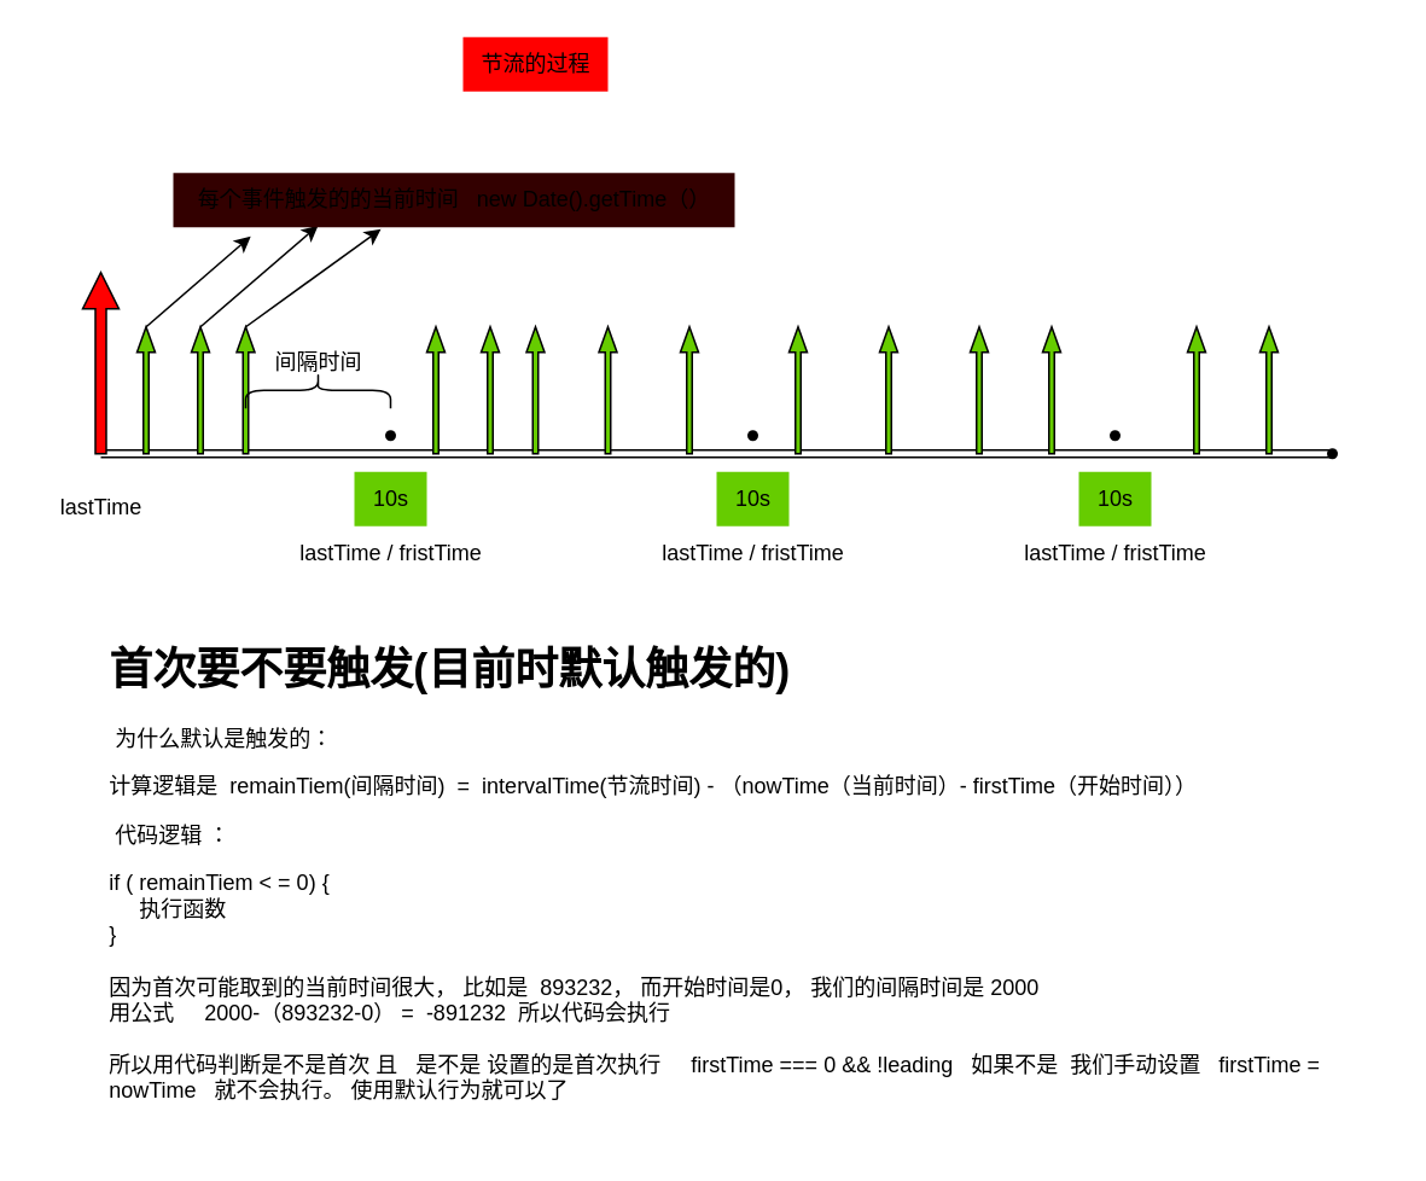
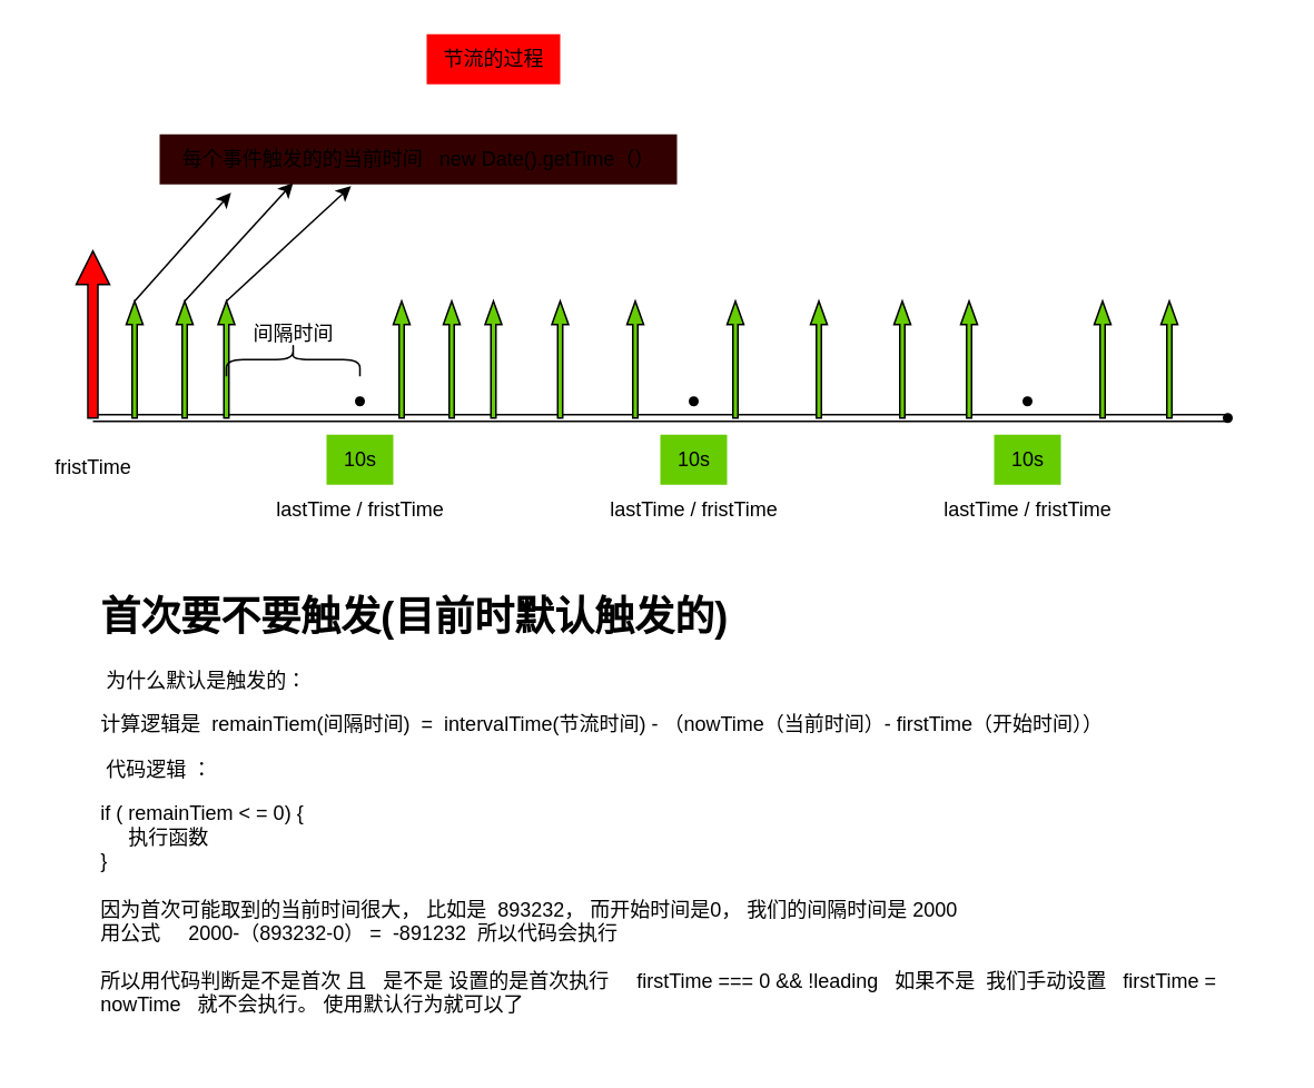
  <mxCell id="0" />
  <mxCell id="1" parent="0" />
  <mxCell id="2" value="" style="shape=link;html=1;" parent="1" target="18" edge="1"><mxGeometry width="100" relative="1" as="geometry"><mxPoint x="55" y="250" as="sourcePoint" /><mxPoint x="735" y="250" as="targetPoint" /></mxGeometry></mxCell>
  <mxCell id="3" value="节流的过程" style="text;html=1;align=center;verticalAlign=middle;resizable=0;points=[];autosize=1;strokeColor=none;fillColor=#FF0000;" parent="1" vertex="1"><mxGeometry x="255" y="20" width="80" height="30" as="geometry" /></mxCell>
  <mxCell id="4" value="" style="shape=singleArrow;direction=north;whiteSpace=wrap;html=1;fillColor=#FF0000;" parent="1" vertex="1"><mxGeometry x="45" y="150" width="20" height="100" as="geometry" /></mxCell>
  <mxCell id="5" value="10s" style="text;html=1;align=center;verticalAlign=middle;resizable=0;points=[];autosize=1;strokeColor=none;fillColor=#66CC00;" parent="1" vertex="1"><mxGeometry x="195" y="260" width="40" height="30" as="geometry" /></mxCell>
  <mxCell id="6" value="10s" style="text;html=1;align=center;verticalAlign=middle;resizable=0;points=[];autosize=1;strokeColor=none;fillColor=#66CC00;" parent="1" vertex="1"><mxGeometry x="395" y="260" width="40" height="30" as="geometry" /></mxCell>
  <mxCell id="7" value="10s" style="text;html=1;align=center;verticalAlign=middle;resizable=0;points=[];autosize=1;strokeColor=none;fillColor=#66CC00;" parent="1" vertex="1"><mxGeometry x="595" y="260" width="40" height="30" as="geometry" /></mxCell>
- <mxCell id="8" value="lastTime" style="text;html=1;align=center;verticalAlign=middle;resizable=0;points=[];autosize=1;strokeColor=none;fillColor=none;" parent="1" vertex="1"><mxGeometry x="20" y="265" width="70" height="30" as="geometry" /></mxCell>
+ <mxCell id="8" value="fristTime" style="text;html=1;align=center;verticalAlign=middle;resizable=0;points=[];autosize=1;strokeColor=none;fillColor=none;" parent="1" vertex="1"><mxGeometry x="20" y="265" width="70" height="30" as="geometry" /></mxCell>
  <mxCell id="9" value="lastTime / fristTime" style="text;html=1;align=center;verticalAlign=middle;resizable=0;points=[];autosize=1;strokeColor=none;fillColor=none;" parent="1" vertex="1"><mxGeometry x="155" y="290" width="120" height="30" as="geometry" /></mxCell>
  <mxCell id="10" value="lastTime / fristTime" style="text;html=1;align=center;verticalAlign=middle;resizable=0;points=[];autosize=1;strokeColor=none;fillColor=none;" parent="1" vertex="1"><mxGeometry x="355" y="290" width="120" height="30" as="geometry" /></mxCell>
  <mxCell id="11" value="lastTime / fristTime" style="text;html=1;align=center;verticalAlign=middle;resizable=0;points=[];autosize=1;strokeColor=none;fillColor=none;" parent="1" vertex="1"><mxGeometry x="555" y="290" width="120" height="30" as="geometry" /></mxCell>
  <mxCell id="12" style="edgeStyle=none;html=1;exitX=1;exitY=0.5;exitDx=0;exitDy=0;exitPerimeter=0;entryX=0.138;entryY=1.167;entryDx=0;entryDy=0;entryPerimeter=0;" parent="1" source="13" target="24" edge="1"><mxGeometry relative="1" as="geometry" /></mxCell>
  <mxCell id="13" value="" style="shape=singleArrow;direction=north;whiteSpace=wrap;html=1;fillColor=#66CC00;" parent="1" vertex="1"><mxGeometry x="75" y="180" width="10" height="70" as="geometry" /></mxCell>
  <mxCell id="14" style="edgeStyle=none;html=1;exitX=1;exitY=0.5;exitDx=0;exitDy=0;exitPerimeter=0;entryX=0.258;entryY=0.967;entryDx=0;entryDy=0;entryPerimeter=0;" parent="1" source="15" target="24" edge="1"><mxGeometry relative="1" as="geometry" /></mxCell>
  <mxCell id="15" value="" style="shape=singleArrow;direction=north;whiteSpace=wrap;html=1;fillColor=#66CC00;" parent="1" vertex="1"><mxGeometry x="105" y="180" width="10" height="70" as="geometry" /></mxCell>
  <mxCell id="16" style="edgeStyle=none;html=1;exitX=1;exitY=0.5;exitDx=0;exitDy=0;exitPerimeter=0;entryX=0.37;entryY=1.033;entryDx=0;entryDy=0;entryPerimeter=0;" parent="1" source="17" target="24" edge="1"><mxGeometry relative="1" as="geometry" /></mxCell>
  <mxCell id="17" value="" style="shape=singleArrow;direction=north;whiteSpace=wrap;html=1;fillColor=#66CC00;" parent="1" vertex="1"><mxGeometry x="130" y="180" width="10" height="70" as="geometry" /></mxCell>
  <mxCell id="18" value="" style="shape=waypoint;sketch=0;fillStyle=solid;size=6;pointerEvents=1;points=[];fillColor=none;resizable=0;rotatable=0;perimeter=centerPerimeter;snapToPoint=1;" parent="1" vertex="1"><mxGeometry x="725" y="240" width="20" height="20" as="geometry" /></mxCell>
  <mxCell id="19" value="" style="shape=waypoint;sketch=0;fillStyle=solid;size=6;pointerEvents=1;points=[];fillColor=#FFFF00;resizable=0;rotatable=0;perimeter=centerPerimeter;snapToPoint=1;" parent="1" vertex="1"><mxGeometry x="205" y="230" width="20" height="20" as="geometry" /></mxCell>
  <mxCell id="20" value="" style="shape=waypoint;sketch=0;fillStyle=solid;size=6;pointerEvents=1;points=[];fillColor=none;resizable=0;rotatable=0;perimeter=centerPerimeter;snapToPoint=1;" parent="1" vertex="1"><mxGeometry x="405" y="230" width="20" height="20" as="geometry" /></mxCell>
  <mxCell id="21" value="" style="shape=waypoint;sketch=0;fillStyle=solid;size=6;pointerEvents=1;points=[];fillColor=none;resizable=0;rotatable=0;perimeter=centerPerimeter;snapToPoint=1;" parent="1" vertex="1"><mxGeometry x="605" y="230" width="20" height="20" as="geometry" /></mxCell>
  <mxCell id="22" value="" style="shape=curlyBracket;whiteSpace=wrap;html=1;rounded=1;flipH=1;labelPosition=right;verticalLabelPosition=middle;align=left;verticalAlign=middle;fillColor=#FFFF00;direction=south;" parent="1" vertex="1"><mxGeometry x="135" y="205" width="80" height="20" as="geometry" /></mxCell>
  <mxCell id="23" value="间隔时间" style="text;html=1;align=center;verticalAlign=middle;resizable=0;points=[];autosize=1;strokeColor=none;fillColor=none;" parent="1" vertex="1"><mxGeometry x="140" y="185" width="70" height="30" as="geometry" /></mxCell>
- <mxCell id="24" value="每个事件触发的的当前时间&amp;nbsp; &amp;nbsp;new Date().getTime（）" style="text;html=1;align=center;verticalAlign=middle;resizable=0;points=[];autosize=1;strokeColor=none;fillColor=#330000;" parent="1" vertex="1"><mxGeometry x="95" y="95" width="310" height="30" as="geometry" /></mxCell>
+ <mxCell id="24" value="每个事件触发的的当前时间&amp;nbsp; &amp;nbsp;new Date().getTime（）" style="text;html=1;align=center;verticalAlign=middle;resizable=0;points=[];autosize=1;strokeColor=none;fillColor=#330000;" parent="1" vertex="1"><mxGeometry x="95" y="80" width="310" height="30" as="geometry" /></mxCell>
  <mxCell id="25" value="" style="shape=singleArrow;direction=north;whiteSpace=wrap;html=1;fillColor=#66CC00;" parent="1" vertex="1"><mxGeometry x="265" y="180" width="10" height="70" as="geometry" /></mxCell>
  <mxCell id="26" value="" style="shape=singleArrow;direction=north;whiteSpace=wrap;html=1;fillColor=#66CC00;" parent="1" vertex="1"><mxGeometry x="330" y="180" width="10" height="70" as="geometry" /></mxCell>
  <mxCell id="27" value="" style="shape=singleArrow;direction=north;whiteSpace=wrap;html=1;fillColor=#66CC00;" parent="1" vertex="1"><mxGeometry x="485" y="180" width="10" height="70" as="geometry" /></mxCell>
  <mxCell id="28" value="" style="shape=singleArrow;direction=north;whiteSpace=wrap;html=1;fillColor=#66CC00;" parent="1" vertex="1"><mxGeometry x="535" y="180" width="10" height="70" as="geometry" /></mxCell>
  <mxCell id="29" value="" style="shape=singleArrow;direction=north;whiteSpace=wrap;html=1;fillColor=#66CC00;" parent="1" vertex="1"><mxGeometry x="655" y="180" width="10" height="70" as="geometry" /></mxCell>
  <mxCell id="30" value="" style="shape=singleArrow;direction=north;whiteSpace=wrap;html=1;fillColor=#66CC00;" parent="1" vertex="1"><mxGeometry x="695" y="180" width="10" height="70" as="geometry" /></mxCell>
  <mxCell id="31" value="" style="shape=singleArrow;direction=north;whiteSpace=wrap;html=1;fillColor=#66CC00;" parent="1" vertex="1"><mxGeometry x="575" y="180" width="10" height="70" as="geometry" /></mxCell>
  <mxCell id="32" value="" style="shape=singleArrow;direction=north;whiteSpace=wrap;html=1;fillColor=#66CC00;" parent="1" vertex="1"><mxGeometry x="375" y="180" width="10" height="70" as="geometry" /></mxCell>
  <mxCell id="33" value="" style="shape=singleArrow;direction=north;whiteSpace=wrap;html=1;fillColor=#66CC00;" parent="1" vertex="1"><mxGeometry x="435" y="180" width="10" height="70" as="geometry" /></mxCell>
  <mxCell id="34" value="" style="shape=singleArrow;direction=north;whiteSpace=wrap;html=1;fillColor=#66CC00;" parent="1" vertex="1"><mxGeometry x="290" y="180" width="10" height="70" as="geometry" /></mxCell>
  <mxCell id="35" value="" style="shape=singleArrow;direction=north;whiteSpace=wrap;html=1;fillColor=#66CC00;" parent="1" vertex="1"><mxGeometry x="235" y="180" width="10" height="70" as="geometry" /></mxCell>
  <mxCell id="36" value="&lt;h1&gt;首次要不要触发(目前时默认触发的)&lt;/h1&gt;&lt;p&gt;&amp;nbsp;为什么默认是触发的：&lt;/p&gt;&lt;p&gt;计算逻辑是&amp;nbsp; remainTiem(间隔时间)&amp;nbsp; =&amp;nbsp; intervalTime(节流时间) - （nowTime（当前时间）- firstTime（开始时间））&lt;/p&gt;&lt;p&gt;&amp;nbsp;代码逻辑 ：&amp;nbsp;&amp;nbsp;&lt;/p&gt;if ( remainTiem &amp;lt; = 0) {&lt;br&gt;&amp;nbsp; &amp;nbsp; &amp;nbsp;执行函数&lt;br&gt;}&lt;br&gt;&lt;br&gt;因为首次可能取到的当前时间很大， 比如是&amp;nbsp; 893232， 而开始时间是0， 我们的间隔时间是 2000&lt;br&gt;用公式&amp;nbsp; &amp;nbsp; &amp;nbsp;2000-（893232-0） =&amp;nbsp; -891232&amp;nbsp; 所以代码会执行&lt;br&gt;&lt;br&gt;所以用代码判断是不是首次 且&amp;nbsp; &amp;nbsp;是不是 设置的是首次执行&amp;nbsp; &amp;nbsp; &amp;nbsp;firstTime === 0 &amp;amp;&amp;amp; !leading&amp;nbsp; &amp;nbsp;如果不是&amp;nbsp; 我们手动设置&amp;nbsp; &amp;nbsp;firstTime = nowTime&amp;nbsp; &amp;nbsp;就不会执行。 使用默认行为就可以了&lt;br&gt;&amp;nbsp;&lt;br&gt;&lt;br&gt;&lt;p&gt;&lt;br&gt;&lt;/p&gt;" style="text;html=1;strokeColor=none;fillColor=none;spacing=5;spacingTop=-20;whiteSpace=wrap;overflow=hidden;rounded=0;" parent="1" vertex="1"><mxGeometry x="55" y="350" width="710" height="280" as="geometry" /></mxCell>
